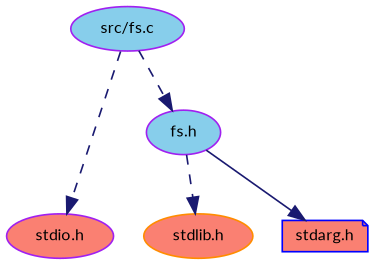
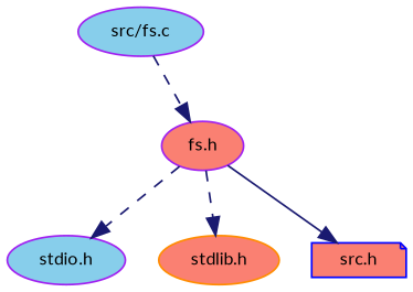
  digraph {
    fontname=Lato
    node [color=purple fillcolor=salmon fontname=Lato fontsize=10 shape=ellipse style=filled]
    edge [color=midnightblue fontname=Lato fontsize=10 labelfontname=Helvetica labelfontsize=10 style=dashed]
    n1 [fillcolor=skyblue fontcolor=black height=0.2 label="src/fs.c" width=0.4]
-   n2 [fillcolor=skyblue height=0.2 label="fs.h" width=0.4]
-   n3 [height=0.2 label="stdio.h" width=0.4]
+   n2 [height=0.2 label="fs.h" width=0.4]
+   n3 [fillcolor=skyblue height=0.2 label="stdio.h" width=0.4]
    n4 [color=darkorange height=0.2 label="stdlib.h" width=0.4]
-   n5 [color=blue height=0.2 label="stdarg.h" shape=note width=0.4]
+   n5 [color=blue height=0.2 label="src.h" shape=note width=0.4]
    n1 -> n2
-   n1 -> n3
+   n2 -> n3
    n2 -> n4
    n2 -> n5 [style=solid]
  }
